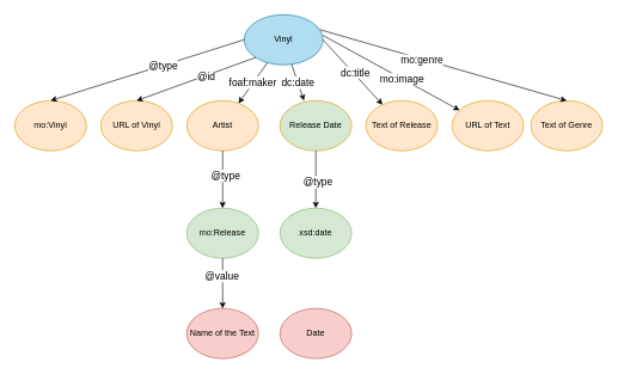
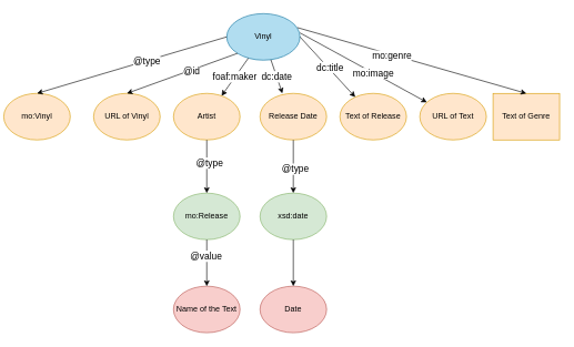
  <mxCell id="0" />
  <mxCell id="1" parent="0" />
  <mxCell id="2" value="Vinyl" style="ellipse;whiteSpace=wrap;html=1;fillColor=#b1ddf0;strokeColor=#10739e;" vertex="1" parent="1"><mxGeometry x="340" y="20" width="110" height="70" as="geometry" /></mxCell>
- <mxCell id="3" value="mo:Vinyl" style="ellipse;whiteSpace=wrap;html=1;fillColor=#ffe6cc;strokeColor=#d79b00;" vertex="1" parent="1"><mxGeometry x="20" y="140" width="100" height="70" as="geometry" /></mxCell>
+ <mxCell id="3" value="mo:Vinyl" style="ellipse;whiteSpace=wrap;html=1;fillColor=#ffe6cc;strokeColor=#d79b00;" vertex="1" parent="1"><mxGeometry x="5" y="140" width="100" height="70" as="geometry" /></mxCell>
  <mxCell id="4" value="URL of Vinyl" style="ellipse;whiteSpace=wrap;html=1;fillColor=#ffe6cc;strokeColor=#d79b00;" vertex="1" parent="1"><mxGeometry x="140" y="140" width="100" height="70" as="geometry" /></mxCell>
  <mxCell id="5" value="Artist" style="ellipse;whiteSpace=wrap;html=1;fillColor=#ffe6cc;strokeColor=#d79b00;" vertex="1" parent="1"><mxGeometry x="260" y="140" width="100" height="70" as="geometry" /></mxCell>
- <mxCell id="6" value="Release Date" style="ellipse;whiteSpace=wrap;html=1;fillColor=#d5e8d4;strokeColor=#d79b00;" vertex="1" parent="1"><mxGeometry x="390" y="140" width="100" height="70" as="geometry" /></mxCell>
+ <mxCell id="6" value="Release Date" style="ellipse;whiteSpace=wrap;html=1;fillColor=#ffe6cc;strokeColor=#d79b00;" vertex="1" parent="1"><mxGeometry x="390" y="140" width="100" height="70" as="geometry" /></mxCell>
  <mxCell id="7" value="" style="endArrow=classic;html=1;rounded=0;exitX=0;exitY=0.5;exitDx=0;exitDy=0;entryX=0.5;entryY=0;entryDx=0;entryDy=0;" edge="1" parent="1" source="2" target="3"><mxGeometry width="50" height="50" relative="1" as="geometry"><mxPoint x="390" y="470" as="sourcePoint" /><mxPoint x="440" y="420" as="targetPoint" /></mxGeometry></mxCell>
  <mxCell id="8" value="&lt;font style=&quot;font-size: 14px;&quot;&gt;@type&lt;/font&gt;" style="edgeLabel;html=1;align=center;verticalAlign=middle;resizable=0;points=[];" vertex="1" connectable="0" parent="7"><mxGeometry x="-0.156" y="1" relative="1" as="geometry"><mxPoint as="offset" /></mxGeometry></mxCell>
  <mxCell id="9" value="" style="endArrow=classic;html=1;rounded=0;exitX=0;exitY=1;exitDx=0;exitDy=0;entryX=0.5;entryY=0;entryDx=0;entryDy=0;" edge="1" parent="1" source="2" target="4"><mxGeometry width="50" height="50" relative="1" as="geometry"><mxPoint x="390" y="470" as="sourcePoint" /><mxPoint x="440" y="420" as="targetPoint" /></mxGeometry></mxCell>
  <mxCell id="10" value="&lt;span style=&quot;font-size: 14px;&quot;&gt;@id&lt;/span&gt;" style="edgeLabel;html=1;align=center;verticalAlign=middle;resizable=0;points=[];" vertex="1" connectable="0" parent="9"><mxGeometry x="-0.163" y="1" relative="1" as="geometry"><mxPoint as="offset" /></mxGeometry></mxCell>
  <mxCell id="11" value="&lt;font style=&quot;font-size: 14px;&quot;&gt;foaf:maker&lt;/font&gt;" style="endArrow=classic;html=1;rounded=0;" edge="1" parent="1" source="2" target="5"><mxGeometry width="50" height="50" relative="1" as="geometry"><mxPoint x="390" y="470" as="sourcePoint" /><mxPoint x="440" y="420" as="targetPoint" /></mxGeometry></mxCell>
  <mxCell id="12" value="&lt;font style=&quot;font-size: 14px;&quot;&gt;dc:date&lt;/font&gt;" style="endArrow=classic;html=1;rounded=0;entryX=0.336;entryY=0;entryDx=0;entryDy=0;entryPerimeter=0;" edge="1" parent="1" source="2" target="6"><mxGeometry width="50" height="50" relative="1" as="geometry"><mxPoint x="448" y="40" as="sourcePoint" /><mxPoint x="440" y="420" as="targetPoint" /></mxGeometry></mxCell>
  <mxCell id="13" value="Text of Release" style="ellipse;whiteSpace=wrap;html=1;fillColor=#ffe6cc;strokeColor=#d79b00;" vertex="1" parent="1"><mxGeometry x="510" y="140" width="100" height="70" as="geometry" /></mxCell>
  <mxCell id="14" value="URL of Text" style="ellipse;whiteSpace=wrap;html=1;fillColor=#ffe6cc;strokeColor=#d79b00;" vertex="1" parent="1"><mxGeometry x="630" y="140" width="100" height="70" as="geometry" /></mxCell>
- <mxCell id="15" value="Text of Genre" style="ellipse;whiteSpace=wrap;html=1;fillColor=#ffe6cc;strokeColor=#d79b00;" vertex="1" parent="1"><mxGeometry x="740" y="140" width="100" height="70" as="geometry" /></mxCell>
+ <mxCell id="15" value="Text of Genre" style="whiteSpace=wrap;html=1;fillColor=#ffe6cc;strokeColor=#d79b00;rounded=0;" vertex="1" parent="1"><mxGeometry x="740" y="140" width="100" height="70" as="geometry" /></mxCell>
  <mxCell id="16" value="" style="endArrow=classic;html=1;rounded=0;exitX=1;exitY=0.5;exitDx=0;exitDy=0;" edge="1" parent="1" source="2" target="13"><mxGeometry width="50" height="50" relative="1" as="geometry"><mxPoint x="410" y="470" as="sourcePoint" /><mxPoint x="460" y="420" as="targetPoint" /></mxGeometry></mxCell>
  <mxCell id="17" value="&lt;font style=&quot;font-size: 14px;&quot;&gt;dc:title&lt;/font&gt;" style="edgeLabel;html=1;align=center;verticalAlign=middle;resizable=0;points=[];" vertex="1" connectable="0" parent="16"><mxGeometry x="0.047" y="2" relative="1" as="geometry"><mxPoint as="offset" /></mxGeometry></mxCell>
  <mxCell id="18" value="" style="endArrow=classic;html=1;rounded=0;exitX=1;exitY=0.414;exitDx=0;exitDy=0;exitPerimeter=0;" edge="1" parent="1" source="2" target="14"><mxGeometry width="50" height="50" relative="1" as="geometry"><mxPoint x="410" y="470" as="sourcePoint" /><mxPoint x="460" y="420" as="targetPoint" /></mxGeometry></mxCell>
  <mxCell id="19" value="&lt;font style=&quot;font-size: 14px;&quot;&gt;mo:image&lt;/font&gt;" style="edgeLabel;html=1;align=center;verticalAlign=middle;resizable=0;points=[];" vertex="1" connectable="0" parent="18"><mxGeometry x="0.149" y="-1" relative="1" as="geometry"><mxPoint as="offset" /></mxGeometry></mxCell>
  <mxCell id="20" value="" style="endArrow=classic;html=1;rounded=0;entryX=0.5;entryY=0;entryDx=0;entryDy=0;exitX=0.964;exitY=0.3;exitDx=0;exitDy=0;exitPerimeter=0;" edge="1" parent="1" source="2" target="15"><mxGeometry width="50" height="50" relative="1" as="geometry"><mxPoint x="430" y="30" as="sourcePoint" /><mxPoint x="460" y="420" as="targetPoint" /></mxGeometry></mxCell>
  <mxCell id="21" value="&lt;font style=&quot;font-size: 14px;&quot;&gt;mo:genre&lt;/font&gt;" style="edgeLabel;html=1;align=center;verticalAlign=middle;resizable=0;points=[];" vertex="1" connectable="0" parent="20"><mxGeometry x="-0.172" y="-2" relative="1" as="geometry"><mxPoint as="offset" /></mxGeometry></mxCell>
  <mxCell id="22" value="" style="endArrow=classic;html=1;rounded=0;" edge="1" parent="1" source="6"><mxGeometry width="50" height="50" relative="1" as="geometry"><mxPoint x="410" y="460" as="sourcePoint" /><mxPoint x="440" y="290" as="targetPoint" /></mxGeometry></mxCell>
  <mxCell id="23" value="&lt;font style=&quot;font-size: 14px;&quot;&gt;@type&lt;/font&gt;" style="edgeLabel;html=1;align=center;verticalAlign=middle;resizable=0;points=[];" vertex="1" connectable="0" parent="22"><mxGeometry x="0.075" y="2" relative="1" as="geometry"><mxPoint as="offset" /></mxGeometry></mxCell>
  <mxCell id="24" value="xsd:date" style="ellipse;whiteSpace=wrap;html=1;fillColor=#d5e8d4;strokeColor=#82b366;" vertex="1" parent="1"><mxGeometry x="390" y="290" width="100" height="70" as="geometry" /></mxCell>
  <mxCell id="25" value="mo:Release" style="ellipse;whiteSpace=wrap;html=1;fillColor=#d5e8d4;strokeColor=#82b366;" vertex="1" parent="1"><mxGeometry x="260" y="290" width="100" height="70" as="geometry" /></mxCell>
  <mxCell id="26" value="" style="endArrow=classic;html=1;rounded=0;entryX=0.5;entryY=0;entryDx=0;entryDy=0;" edge="1" parent="1" source="5" target="25"><mxGeometry width="50" height="50" relative="1" as="geometry"><mxPoint x="410" y="460" as="sourcePoint" /><mxPoint x="460" y="410" as="targetPoint" /></mxGeometry></mxCell>
  <mxCell id="27" value="&lt;font style=&quot;font-size: 14px;&quot;&gt;@type&lt;/font&gt;" style="edgeLabel;html=1;align=center;verticalAlign=middle;resizable=0;points=[];" vertex="1" connectable="0" parent="26"><mxGeometry x="-0.15" y="3" relative="1" as="geometry"><mxPoint as="offset" /></mxGeometry></mxCell>
  <mxCell id="28" value="Name of the Text" style="ellipse;whiteSpace=wrap;html=1;fillColor=#f8cecc;strokeColor=#b85450;" vertex="1" parent="1"><mxGeometry x="260" y="430" width="100" height="70" as="geometry" /></mxCell>
  <mxCell id="29" value="Date" style="ellipse;whiteSpace=wrap;html=1;fillColor=#f8cecc;strokeColor=#b85450;" vertex="1" parent="1"><mxGeometry x="390" y="430" width="100" height="70" as="geometry" /></mxCell>
  <mxCell id="30" value="" style="endArrow=classic;html=1;rounded=0;exitX=0.5;exitY=1;exitDx=0;exitDy=0;entryX=0.5;entryY=0;entryDx=0;entryDy=0;" edge="1" parent="1" source="25" target="28"><mxGeometry width="50" height="50" relative="1" as="geometry"><mxPoint x="410" y="460" as="sourcePoint" /><mxPoint x="460" y="410" as="targetPoint" /></mxGeometry></mxCell>
  <mxCell id="31" value="&lt;font style=&quot;font-size: 14px;&quot;&gt;@value&lt;/font&gt;" style="edgeLabel;html=1;align=center;verticalAlign=middle;resizable=0;points=[];" vertex="1" connectable="0" parent="30"><mxGeometry x="-0.336" y="-2" relative="1" as="geometry"><mxPoint y="1" as="offset" /></mxGeometry></mxCell>
+ <mxCell id="32" value="" style="endArrow=classic;html=1;rounded=0;exitX=0.5;exitY=1;exitDx=0;exitDy=0;entryX=0.5;entryY=0;entryDx=0;entryDy=0;" edge="1" parent="1" source="24" target="29"><mxGeometry width="50" height="50" relative="1" as="geometry"><mxPoint x="410" y="460" as="sourcePoint" /><mxPoint x="460" y="410" as="targetPoint" /></mxGeometry></mxCell>
